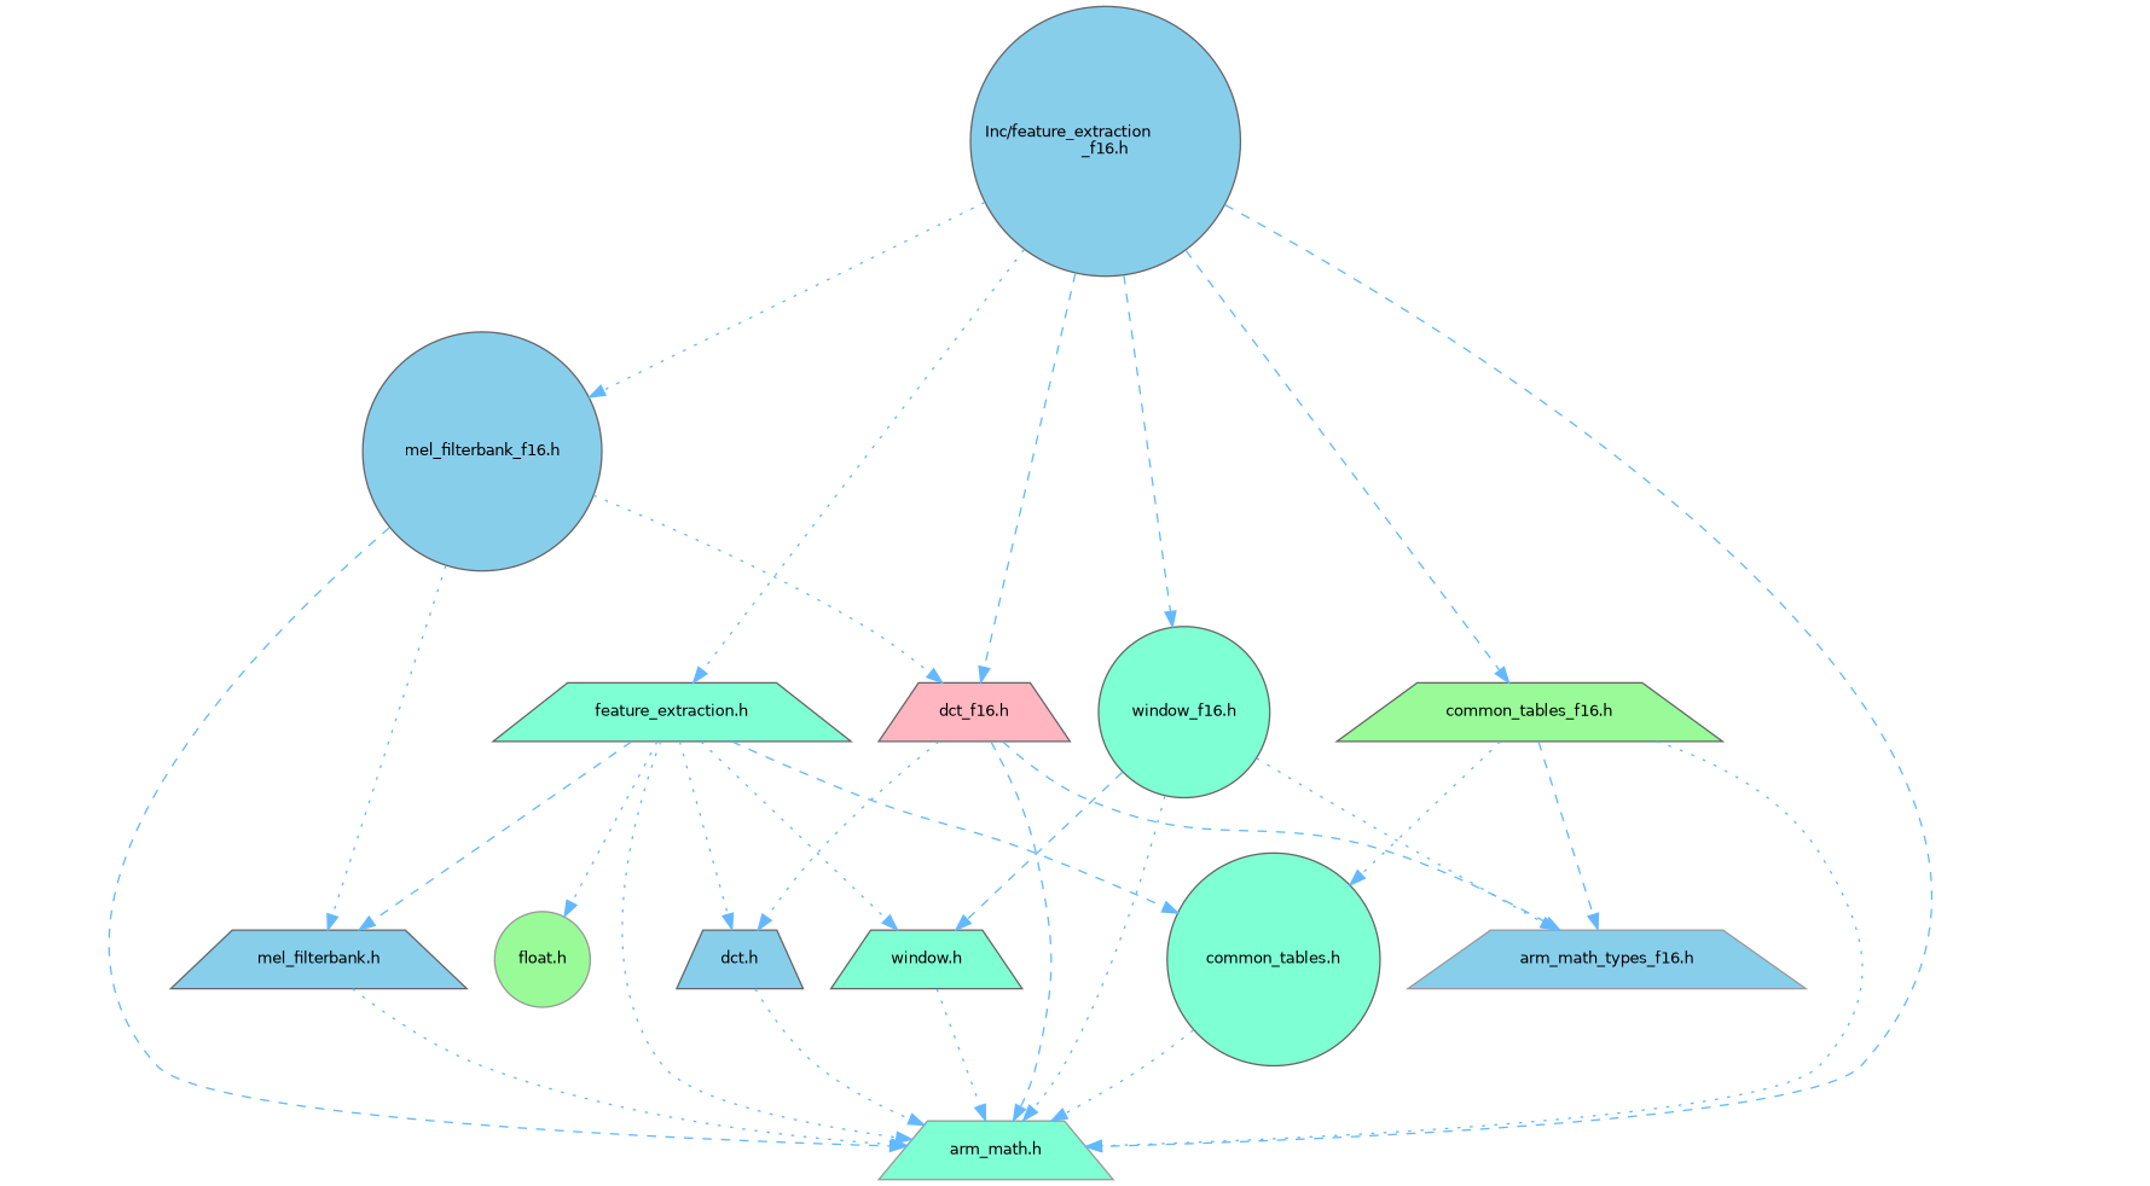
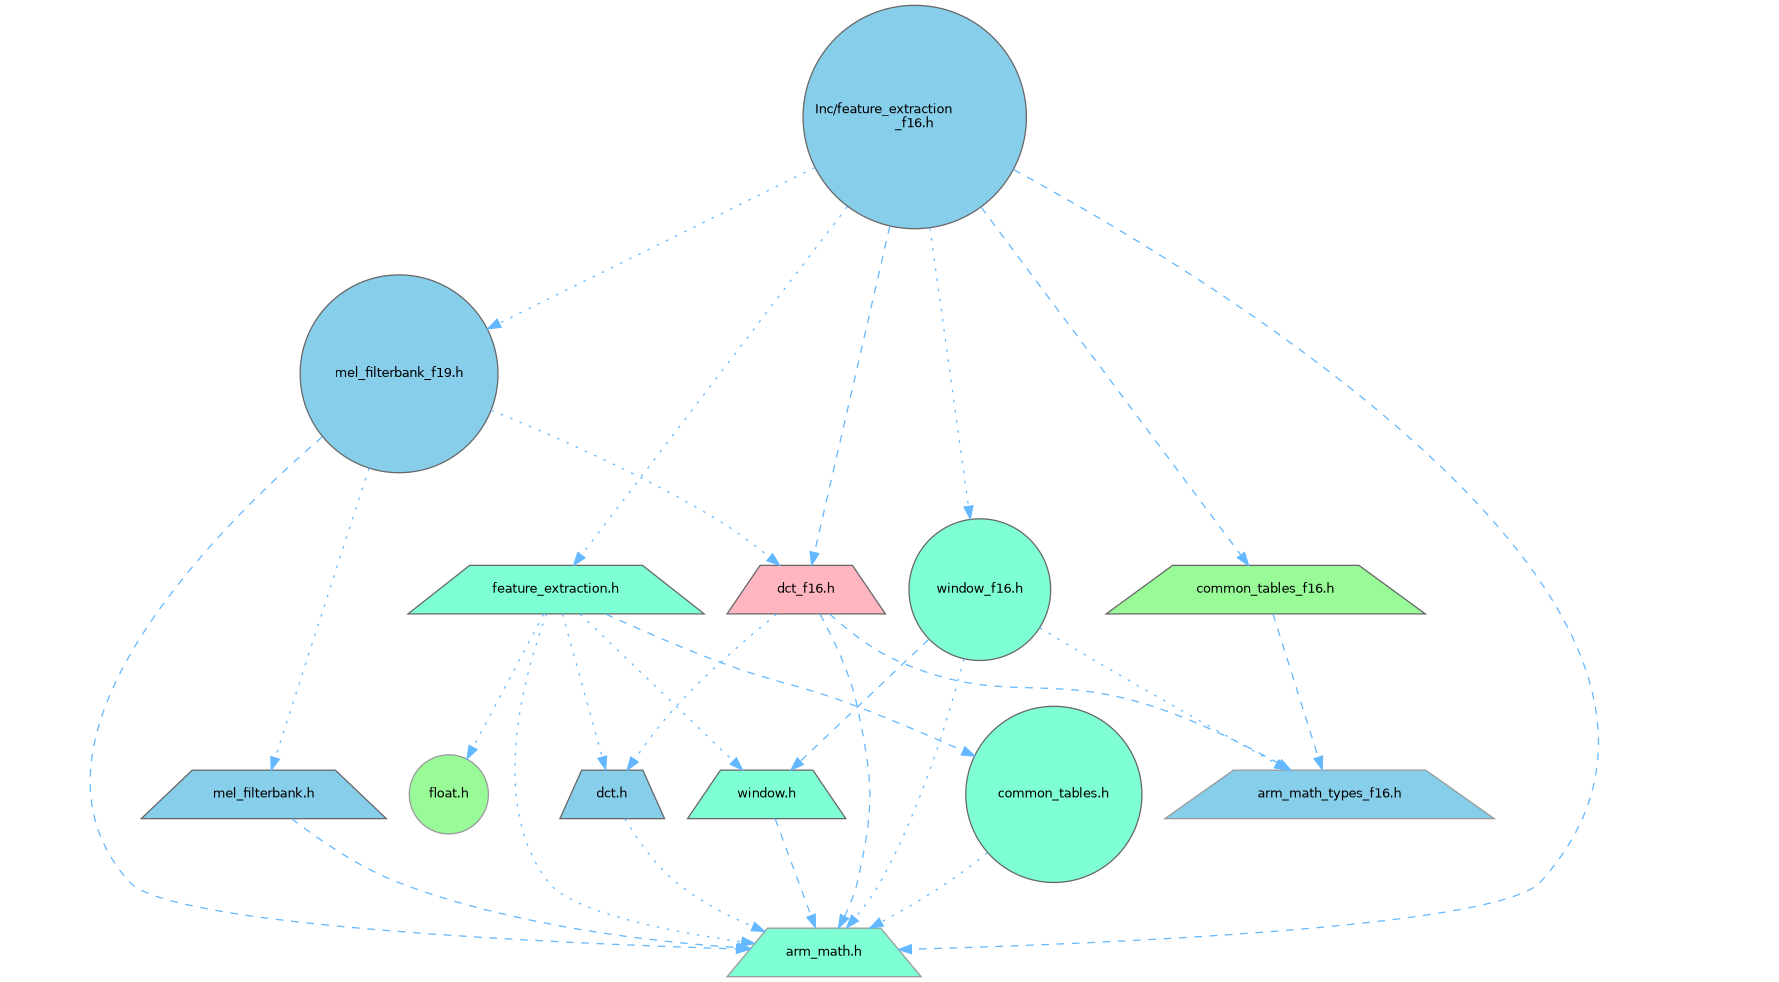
  digraph {
    node [color=grey40 fillcolor=skyblue fontname=Helvetica fontsize=10 shape=trapezium style=filled]
    edge [color=steelblue1 fontname=Helvetica fontsize=10 labelfontname=Helvetica labelfontsize=10 style=dotted]
    n1 [color=gray40 fontcolor=black height=0.2 label="Inc/feature_extraction\l_f16.h" shape=circle width=0.4]
    n2 [color=grey60 fillcolor=aquamarine height=0.2 label="arm_math.h" width=0.4]
    n3 [fillcolor=aquamarine height=0.2 label="feature_extraction.h" width=0.4]
    n4 [fillcolor=palegreen height=0.2 label="common_tables_f16.h" width=0.4]
    n5 [fillcolor=lightpink height=0.2 label="dct_f16.h" width=0.4]
-   n6 [height=0.2 label="mel_filterbank_f16.h" shape=circle width=0.4]
+   n6 [height=0.2 label="mel_filterbank_f19.h" shape=circle width=0.4]
    n7 [fillcolor=aquamarine height=0.2 label="window_f16.h" shape=circle width=0.4]
    n8 [color=grey60 height=0.2 label="arm_math_types_f16.h" width=0.4]
    n9 [fillcolor=aquamarine height=0.2 label="common_tables.h" shape=circle width=0.4]
    n10 [color=grey60 fillcolor=palegreen height=0.2 label="float.h" shape=circle width=0.4]
    n11 [height=0.2 label="dct.h" width=0.4]
    n12 [height=0.2 label="mel_filterbank.h" width=0.4]
    n13 [fillcolor=aquamarine height=0.2 label="window.h" width=0.4]
    n1 -> n2 [style=dashed]
    n1 -> n3
    n1 -> n4 [style=dashed]
    n1 -> n5 [style=dashed]
    n1 -> n6
-   n1 -> n7 [style=dashed]
+   n1 -> n7
    n3 -> n2
    n3 -> n9 [style=dashed]
    n3 -> n10
    n3 -> n11
-   n3 -> n12 [style=dashed]
    n3 -> n13
-   n4 -> n2
    n4 -> n8 [style=dashed]
-   n4 -> n9
    n5 -> n2 [style=dashed]
    n5 -> n8 [style=dashed]
    n5 -> n11
    n6 -> n2 [style=dashed]
    n6 -> n5
    n6 -> n12
    n7 -> n2
    n7 -> n8
    n7 -> n13 [style=dashed]
    n9 -> n2
    n11 -> n2
-   n12 -> n2
-   n13 -> n2
+   n12 -> n2 [style=dashed]
+   n13 -> n2 [style=dashed]
  }
